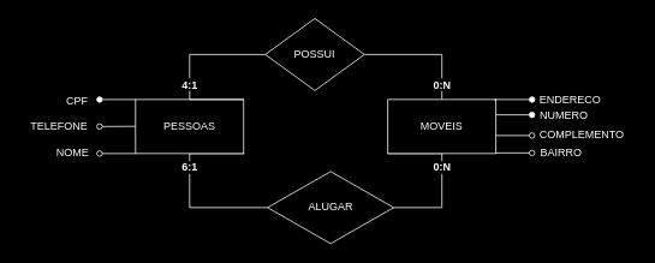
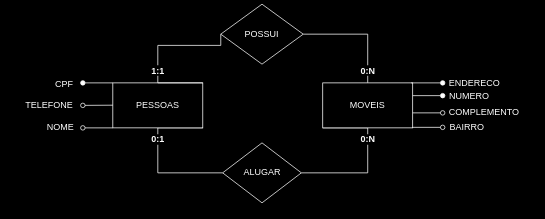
  <mxCell id="0" />
  <mxCell id="1" parent="0" />
  <mxCell id="2" style="edgeStyle=orthogonalEdgeStyle;shape=connector;rounded=0;orthogonalLoop=1;jettySize=auto;html=1;exitX=1;exitY=1;exitDx=0;exitDy=0;entryX=0;entryY=0.5;entryDx=0;entryDy=0;labelBackgroundColor=default;strokeColor=#FFFFFF;fontFamily=Helvetica;fontSize=12;fontColor=default;endArrow=none;endFill=0;" edge="1" parent="1" source="3" target="9"><mxGeometry relative="1" as="geometry"><Array as="points"><mxPoint x="210" y="170" /><mxPoint x="210" y="230" /></Array></mxGeometry></mxCell>
  <mxCell id="3" value="PESSOAS" style="rounded=0;whiteSpace=wrap;html=1;fillColor=#000000;strokeColor=#FFFFFF;fontColor=#FFFFFF;" vertex="1" parent="1"><mxGeometry x="150" y="110" width="120" height="60" as="geometry" /></mxCell>
  <mxCell id="4" style="edgeStyle=orthogonalEdgeStyle;shape=connector;rounded=0;orthogonalLoop=1;jettySize=auto;html=1;exitX=0;exitY=0.5;exitDx=0;exitDy=0;entryX=1;entryY=0;entryDx=0;entryDy=0;labelBackgroundColor=default;strokeColor=#FFFFFF;fontFamily=Helvetica;fontSize=12;fontColor=default;endArrow=none;endFill=0;" edge="1" parent="1" source="6" target="3"><mxGeometry relative="1" as="geometry"><Array as="points"><mxPoint x="210" y="60" /><mxPoint x="210" y="110" /></Array></mxGeometry></mxCell>
  <mxCell id="5" style="edgeStyle=orthogonalEdgeStyle;shape=connector;rounded=0;orthogonalLoop=1;jettySize=auto;html=1;exitX=1;exitY=0.5;exitDx=0;exitDy=0;entryX=0.5;entryY=0;entryDx=0;entryDy=0;labelBackgroundColor=default;strokeColor=#FFFFFF;fontFamily=Helvetica;fontSize=12;fontColor=default;endArrow=none;endFill=0;" edge="1" parent="1" source="6" target="8"><mxGeometry relative="1" as="geometry" /></mxCell>
- <mxCell id="6" value="&lt;font color=&quot;#ffffff&quot;&gt;POSSUI&lt;/font&gt;" style="rhombus;whiteSpace=wrap;html=1;rounded=0;strokeColor=#FFFFFF;fontFamily=Helvetica;fontSize=12;fontColor=default;fillColor=#000000;" vertex="1" parent="1"><mxGeometry x="294" y="20" width="110" height="80" as="geometry" /></mxCell>
+ <mxCell id="6" value="&lt;font color=&quot;#ffffff&quot;&gt;POSSUI&lt;/font&gt;" style="rhombus;whiteSpace=wrap;html=1;rounded=0;strokeColor=#FFFFFF;fontFamily=Helvetica;fontSize=12;fontColor=default;fillColor=#000000;" vertex="1" parent="1"><mxGeometry x="294" y="5" width="110" height="80" as="geometry" /></mxCell>
  <mxCell id="7" style="edgeStyle=orthogonalEdgeStyle;shape=connector;rounded=0;orthogonalLoop=1;jettySize=auto;html=1;exitX=0;exitY=1;exitDx=0;exitDy=0;entryX=1;entryY=0.5;entryDx=0;entryDy=0;labelBackgroundColor=default;strokeColor=#FFFFFF;fontFamily=Helvetica;fontSize=12;fontColor=default;endArrow=none;endFill=0;" edge="1" parent="1" source="8" target="9"><mxGeometry relative="1" as="geometry"><Array as="points"><mxPoint x="490" y="170" /><mxPoint x="490" y="230" /></Array></mxGeometry></mxCell>
  <mxCell id="8" value="MOVEIS" style="rounded=0;whiteSpace=wrap;html=1;strokeColor=#FFFFFF;fontFamily=Helvetica;fontSize=12;fontColor=#FFFFFF;fillColor=#000000;" vertex="1" parent="1"><mxGeometry x="430" y="110" width="120" height="60" as="geometry" /></mxCell>
- <mxCell id="9" value="ALUGAR" style="rhombus;whiteSpace=wrap;html=1;rounded=0;strokeColor=#FFFFFF;fontFamily=Helvetica;fontSize=12;fontColor=#FFFFFF;fillColor=#000000;" vertex="1" parent="1"><mxGeometry x="296.5" y="190" width="140" height="80" as="geometry" /></mxCell>
+ <mxCell id="9" value="ALUGAR" style="rhombus;whiteSpace=wrap;html=1;rounded=0;strokeColor=#FFFFFF;fontFamily=Helvetica;fontSize=12;fontColor=#FFFFFF;fillColor=#000000;" vertex="1" parent="1"><mxGeometry x="296.5" y="190" width="105" height="80" as="geometry" /></mxCell>
  <mxCell id="10" value="&lt;font style=&quot;background-color: rgb(0, 0, 0);&quot; color=&quot;#ffffff&quot;&gt;&lt;b&gt;0:N&lt;/b&gt;&lt;/font&gt;" style="text;html=1;align=center;verticalAlign=middle;resizable=0;points=[];autosize=1;strokeColor=none;fillColor=none;fontSize=12;fontFamily=Helvetica;fontColor=default;" vertex="1" parent="1"><mxGeometry x="471.5" y="81" width="37" height="26" as="geometry" /></mxCell>
- <mxCell id="11" value="&lt;font color=&quot;#ffffff&quot;&gt;&lt;span style=&quot;background-color: rgb(0, 0, 0);&quot;&gt;&lt;b&gt;4:1&lt;/b&gt;&lt;/span&gt;&lt;/font&gt;" style="text;html=1;align=center;verticalAlign=middle;resizable=0;points=[];autosize=1;strokeColor=none;fillColor=none;fontSize=12;fontFamily=Helvetica;fontColor=default;" vertex="1" parent="1"><mxGeometry x="192.5" y="81" width="35" height="26" as="geometry" /></mxCell>
+ <mxCell id="11" value="&lt;font color=&quot;#ffffff&quot;&gt;&lt;span style=&quot;background-color: rgb(0, 0, 0);&quot;&gt;&lt;b&gt;1:1&lt;/b&gt;&lt;/span&gt;&lt;/font&gt;" style="text;html=1;align=center;verticalAlign=middle;resizable=0;points=[];autosize=1;strokeColor=none;fillColor=none;fontSize=12;fontFamily=Helvetica;fontColor=default;" vertex="1" parent="1"><mxGeometry x="192.5" y="81" width="35" height="26" as="geometry" /></mxCell>
  <mxCell id="12" value="&lt;font style=&quot;background-color: rgb(0, 0, 0);&quot; color=&quot;#ffffff&quot;&gt;&lt;b&gt;0:N&lt;/b&gt;&lt;/font&gt;" style="text;html=1;align=center;verticalAlign=middle;resizable=0;points=[];autosize=1;strokeColor=none;fillColor=none;fontSize=12;fontFamily=Helvetica;fontColor=default;" vertex="1" parent="1"><mxGeometry x="471.5" y="173" width="37" height="26" as="geometry" /></mxCell>
- <mxCell id="13" value="&lt;b&gt;&lt;font style=&quot;background-color: rgb(0, 0, 0);&quot; color=&quot;#ffffff&quot;&gt;6:1&lt;/font&gt;&lt;/b&gt;" style="text;html=1;align=center;verticalAlign=middle;resizable=0;points=[];autosize=1;strokeColor=none;fillColor=none;fontSize=12;fontFamily=Helvetica;fontColor=default;" vertex="1" parent="1"><mxGeometry x="192.5" y="173" width="35" height="26" as="geometry" /></mxCell>
+ <mxCell id="13" value="&lt;b&gt;&lt;font style=&quot;background-color: rgb(0, 0, 0);&quot; color=&quot;#ffffff&quot;&gt;0:1&lt;/font&gt;&lt;/b&gt;" style="text;html=1;align=center;verticalAlign=middle;resizable=0;points=[];autosize=1;strokeColor=none;fillColor=none;fontSize=12;fontFamily=Helvetica;fontColor=default;" vertex="1" parent="1"><mxGeometry x="192.5" y="173" width="35" height="26" as="geometry" /></mxCell>
  <mxCell id="14" value="" style="endArrow=none;html=1;rounded=0;labelBackgroundColor=default;strokeColor=#FFFFFF;fontFamily=Helvetica;fontSize=12;fontColor=default;shape=connector;startArrow=oval;startFill=0;" edge="1" parent="1"><mxGeometry width="50" height="50" relative="1" as="geometry"><mxPoint x="110" y="170" as="sourcePoint" /><mxPoint x="150" y="170" as="targetPoint" /></mxGeometry></mxCell>
  <mxCell id="15" value="" style="endArrow=none;html=1;rounded=0;labelBackgroundColor=default;strokeColor=#FFFFFF;fontFamily=Helvetica;fontSize=12;fontColor=default;shape=connector;startArrow=oval;startFill=0;" edge="1" parent="1"><mxGeometry width="50" height="50" relative="1" as="geometry"><mxPoint x="110" y="140" as="sourcePoint" /><mxPoint x="150" y="139.76" as="targetPoint" /></mxGeometry></mxCell>
  <mxCell id="16" value="" style="endArrow=none;html=1;rounded=0;labelBackgroundColor=default;strokeColor=#FFFFFF;fontFamily=Helvetica;fontSize=12;fontColor=default;shape=connector;startArrow=oval;startFill=1;" edge="1" parent="1"><mxGeometry width="50" height="50" relative="1" as="geometry"><mxPoint x="110" y="110" as="sourcePoint" /><mxPoint x="150" y="110" as="targetPoint" /></mxGeometry></mxCell>
  <mxCell id="17" value="&lt;font style=&quot;background-color: rgb(0, 0, 0);&quot; color=&quot;#ffffff&quot;&gt;NOME&lt;/font&gt;" style="text;html=1;align=center;verticalAlign=middle;resizable=0;points=[];autosize=1;strokeColor=none;fillColor=none;fontSize=12;fontFamily=Helvetica;fontColor=default;" vertex="1" parent="1"><mxGeometry x="50" y="155" width="60" height="30" as="geometry" /></mxCell>
  <mxCell id="18" value="&lt;font style=&quot;background-color: rgb(0, 0, 0);&quot; color=&quot;#ffffff&quot;&gt;TELEFONE&lt;/font&gt;" style="text;html=1;align=center;verticalAlign=middle;resizable=0;points=[];autosize=1;strokeColor=none;fillColor=none;fontSize=12;fontFamily=Helvetica;fontColor=default;" vertex="1" parent="1"><mxGeometry x="20" y="125" width="90" height="30" as="geometry" /></mxCell>
  <mxCell id="19" value="&lt;font style=&quot;background-color: rgb(0, 0, 0);&quot; color=&quot;#ffffff&quot;&gt;CPF&lt;/font&gt;" style="text;html=1;align=center;verticalAlign=middle;resizable=0;points=[];autosize=1;strokeColor=none;fillColor=none;fontSize=12;fontFamily=Helvetica;fontColor=default;" vertex="1" parent="1"><mxGeometry x="60" y="97" width="50" height="30" as="geometry" /></mxCell>
  <mxCell id="20" value="" style="endArrow=oval;html=1;rounded=0;labelBackgroundColor=default;strokeColor=#FFFFFF;fontFamily=Helvetica;fontSize=12;fontColor=default;shape=connector;endFill=1;" edge="1" parent="1"><mxGeometry width="50" height="50" relative="1" as="geometry"><mxPoint x="548" y="110" as="sourcePoint" /><mxPoint x="590" y="110" as="targetPoint" /></mxGeometry></mxCell>
  <mxCell id="21" value="" style="endArrow=oval;html=1;rounded=0;labelBackgroundColor=default;strokeColor=#FFFFFF;fontFamily=Helvetica;fontSize=12;fontColor=default;shape=connector;endFill=1;" edge="1" parent="1"><mxGeometry width="50" height="50" relative="1" as="geometry"><mxPoint x="550" y="127" as="sourcePoint" /><mxPoint x="590" y="127" as="targetPoint" /></mxGeometry></mxCell>
  <mxCell id="22" value="" style="endArrow=oval;html=1;rounded=0;labelBackgroundColor=default;strokeColor=#FFFFFF;fontFamily=Helvetica;fontSize=12;fontColor=default;shape=connector;endFill=0;" edge="1" parent="1"><mxGeometry width="50" height="50" relative="1" as="geometry"><mxPoint x="550" y="150" as="sourcePoint" /><mxPoint x="590" y="150" as="targetPoint" /></mxGeometry></mxCell>
  <mxCell id="23" value="" style="endArrow=oval;html=1;rounded=0;labelBackgroundColor=default;strokeColor=#FFFFFF;fontFamily=Helvetica;fontSize=12;fontColor=default;shape=connector;endFill=0;" edge="1" parent="1"><mxGeometry width="50" height="50" relative="1" as="geometry"><mxPoint x="550" y="169.31" as="sourcePoint" /><mxPoint x="590" y="169.31" as="targetPoint" /></mxGeometry></mxCell>
  <mxCell id="24" value="&lt;font color=&quot;#ffffff&quot;&gt;&lt;span style=&quot;background-color: rgb(0, 0, 0);&quot;&gt;ENDERECO&lt;/span&gt;&lt;/font&gt;" style="text;html=1;align=center;verticalAlign=middle;resizable=0;points=[];autosize=1;strokeColor=none;fillColor=none;fontSize=12;fontFamily=Helvetica;fontColor=default;" vertex="1" parent="1"><mxGeometry x="587" y="95" width="90" height="30" as="geometry" /></mxCell>
  <mxCell id="25" value="&lt;font style=&quot;background-color: rgb(0, 0, 0);&quot; color=&quot;#ffffff&quot;&gt;NUMERO&lt;/font&gt;" style="text;html=1;align=center;verticalAlign=middle;resizable=0;points=[];autosize=1;strokeColor=none;fillColor=none;fontSize=12;fontFamily=Helvetica;fontColor=default;" vertex="1" parent="1"><mxGeometry x="585" y="113" width="80" height="30" as="geometry" /></mxCell>
  <mxCell id="26" value="&lt;font style=&quot;background-color: rgb(0, 0, 0);&quot; color=&quot;#ffffff&quot;&gt;COMPLEMENTO&lt;/font&gt;" style="text;html=1;align=center;verticalAlign=middle;resizable=0;points=[];autosize=1;strokeColor=none;fillColor=none;fontSize=12;fontFamily=Helvetica;fontColor=default;" vertex="1" parent="1"><mxGeometry x="585" y="135" width="120" height="30" as="geometry" /></mxCell>
  <mxCell id="27" value="&lt;font style=&quot;background-color: rgb(0, 0, 0);&quot; color=&quot;#ffffff&quot;&gt;BAIRRO&lt;/font&gt;" style="text;html=1;align=center;verticalAlign=middle;resizable=0;points=[];autosize=1;strokeColor=none;fillColor=none;fontSize=12;fontFamily=Helvetica;fontColor=default;" vertex="1" parent="1"><mxGeometry x="587" y="155" width="70" height="30" as="geometry" /></mxCell>
